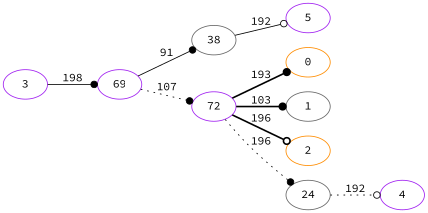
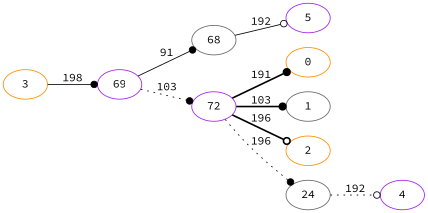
  digraph {
    fontname="Source Code Pro"
    rankdir=LR
    node [color=purple fontname="Source Code Pro"]
    edge [arrowhead=dot fontname="Source Code Pro" style=solid]
    0 [color=darkorange]
    1 [color=gray40]
    2 [color=darkorange]
-   3
+   3 [color=darkorange]
    69
-   68 [color=gray40 label=38]
+   68 [color=gray40]
    72
    5
    24 [color=gray40]
    4
    3 -> 69 [label=198]
    69 -> 68 [label=91]
-   69 -> 72 [label=107 style=dotted]
+   69 -> 72 [label=103 style=dotted]
    68 -> 5 [arrowhead=odot label=192]
-   72 -> 0 [label=193 style=bold]
+   72 -> 0 [label=191 style=bold]
    72 -> 1 [label=103 style=bold]
    72 -> 2 [arrowhead=odot label=196 style=bold]
    72 -> 24 [label=196 style=dotted]
    24 -> 4 [arrowhead=odot label=192 style=dotted]
  }
